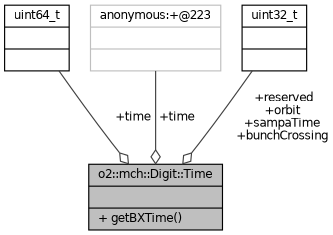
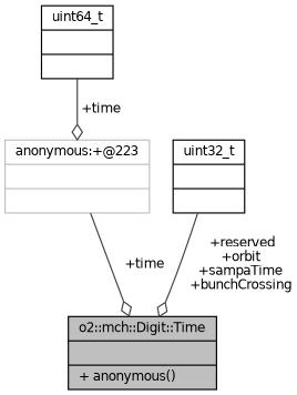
  digraph {
    node [color=black fontname=Helvetica fontsize=10 shape=record]
    edge [arrowhead=odiamond color=grey25 fontname=Helvetica fontsize=10 labelfontname=Helvetica labelfontsize=10 style=solid]
-   n1 [fillcolor=grey75 fontcolor=black height=0.2 label="{o2::mch::Digit::Time\n||+ getBXTime()\l}" style=filled width=0.4]
+   n1 [fillcolor=grey75 fontcolor=black height=0.2 label="{o2::mch::Digit::Time\n||+ anonymous()\l}" style=filled width=0.4]
    n2 [height=0.2 label="{uint64_t\n||}" width=0.4]
    n3 [color=grey75 height=0.2 label="{anonymous:+@223\n||}" width=0.4]
    n4 [height=0.2 label="{uint32_t\n||}" width=0.4]
-   n2 -> n1 [label=" +time"]
+   n2 -> n3 [label=" +time"]
    n3 -> n1 [label=" +time"]
    n4 -> n1 [label=" +reserved\n+orbit\n+sampaTime\n+bunchCrossing"]
  }
